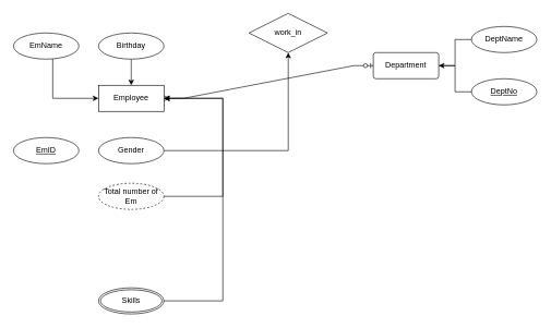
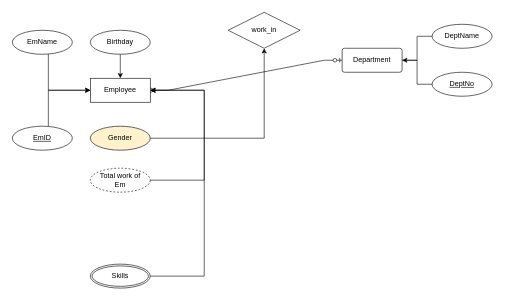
  <mxCell id="0" />
  <mxCell id="1" parent="0" />
  <mxCell id="2" value="Employee" style="whiteSpace=wrap;html=1;align=center;" vertex="1" parent="1"><mxGeometry x="150" y="130" width="100" height="40" as="geometry" /></mxCell>
+ <mxCell id="3" style="edgeStyle=orthogonalEdgeStyle;rounded=0;orthogonalLoop=1;jettySize=auto;html=1;" edge="1" parent="1" source="4" target="2"><mxGeometry relative="1" as="geometry"><Array as="points"><mxPoint x="80" y="150" /></Array></mxGeometry></mxCell>
  <mxCell id="4" value="EmID" style="ellipse;whiteSpace=wrap;html=1;align=center;fontStyle=4;" vertex="1" parent="1"><mxGeometry x="20" y="210" width="100" height="40" as="geometry" /></mxCell>
  <mxCell id="5" value="Department" style="rounded=1;arcSize=10;whiteSpace=wrap;html=1;align=center;" vertex="1" parent="1"><mxGeometry x="570" y="80" width="100" height="40" as="geometry" /></mxCell>
  <mxCell id="6" style="edgeStyle=orthogonalEdgeStyle;rounded=0;orthogonalLoop=1;jettySize=auto;html=1;" edge="1" parent="1" source="7" target="2"><mxGeometry relative="1" as="geometry"><Array as="points"><mxPoint x="80" y="150" /></Array></mxGeometry></mxCell>
  <mxCell id="7" value="EmName" style="ellipse;whiteSpace=wrap;html=1;align=center;" vertex="1" parent="1"><mxGeometry x="20" y="50" width="100" height="40" as="geometry" /></mxCell>
  <mxCell id="8" style="edgeStyle=orthogonalEdgeStyle;rounded=0;orthogonalLoop=1;jettySize=auto;html=1;" edge="1" parent="1" source="9" target="2"><mxGeometry relative="1" as="geometry" /></mxCell>
  <mxCell id="9" value="Birthday" style="ellipse;whiteSpace=wrap;html=1;align=center;" vertex="1" parent="1"><mxGeometry x="150" y="50" width="100" height="40" as="geometry" /></mxCell>
  <mxCell id="10" style="edgeStyle=orthogonalEdgeStyle;rounded=0;orthogonalLoop=1;jettySize=auto;html=1;" edge="1" parent="1" source="11" target="20"><mxGeometry relative="1" as="geometry" /></mxCell>
- <mxCell id="11" value="Gender" style="ellipse;whiteSpace=wrap;html=1;align=center;" vertex="1" parent="1"><mxGeometry x="150" y="210" width="100" height="40" as="geometry" /></mxCell>
+ <mxCell id="11" value="Gender" style="ellipse;whiteSpace=wrap;html=1;align=center;fillColor=#fff2cc;" vertex="1" parent="1"><mxGeometry x="150" y="210" width="100" height="40" as="geometry" /></mxCell>
  <mxCell id="12" style="edgeStyle=orthogonalEdgeStyle;rounded=0;orthogonalLoop=1;jettySize=auto;html=1;entryX=1;entryY=0.5;entryDx=0;entryDy=0;" edge="1" parent="1" source="13" target="2"><mxGeometry relative="1" as="geometry"><Array as="points"><mxPoint x="340" y="150" /></Array></mxGeometry></mxCell>
  <mxCell id="13" value="Skills" style="ellipse;shape=doubleEllipse;margin=3;whiteSpace=wrap;html=1;align=center;" vertex="1" parent="1"><mxGeometry x="150" y="440" width="100" height="40" as="geometry" /></mxCell>
  <mxCell id="14" style="edgeStyle=orthogonalEdgeStyle;rounded=0;orthogonalLoop=1;jettySize=auto;html=1;entryX=1;entryY=0.5;entryDx=0;entryDy=0;" edge="1" parent="1" source="15" target="2"><mxGeometry relative="1" as="geometry"><Array as="points"><mxPoint x="340" y="150" /></Array></mxGeometry></mxCell>
- <mxCell id="15" value="Total number of &lt;br&gt;Em" style="ellipse;whiteSpace=wrap;html=1;align=center;dashed=1;" vertex="1" parent="1"><mxGeometry x="150" y="280" width="100" height="40" as="geometry" /></mxCell>
+ <mxCell id="15" value="Total work of &lt;br&gt;Em" style="ellipse;whiteSpace=wrap;html=1;align=center;dashed=1;" vertex="1" parent="1"><mxGeometry x="150" y="280" width="100" height="40" as="geometry" /></mxCell>
  <mxCell id="16" style="edgeStyle=orthogonalEdgeStyle;rounded=0;orthogonalLoop=1;jettySize=auto;html=1;entryX=1;entryY=0.5;entryDx=0;entryDy=0;" edge="1" parent="1" source="17" target="5"><mxGeometry relative="1" as="geometry"><mxPoint x="690" y="100" as="targetPoint" /></mxGeometry></mxCell>
  <mxCell id="17" value="DeptNo" style="ellipse;whiteSpace=wrap;html=1;align=center;fontStyle=4;" vertex="1" parent="1"><mxGeometry x="720" y="120" width="100" height="40" as="geometry" /></mxCell>
  <mxCell id="18" style="edgeStyle=orthogonalEdgeStyle;rounded=0;orthogonalLoop=1;jettySize=auto;html=1;endArrow=none;" edge="1" parent="1" source="19" target="5"><mxGeometry relative="1" as="geometry" /></mxCell>
  <mxCell id="19" value="DeptName" style="ellipse;whiteSpace=wrap;html=1;align=center;" vertex="1" parent="1"><mxGeometry x="720" y="40" width="100" height="40" as="geometry" /></mxCell>
  <mxCell id="20" value="work_in" style="shape=rhombus;perimeter=rhombusPerimeter;whiteSpace=wrap;html=1;align=center;" vertex="1" parent="1"><mxGeometry x="380" width="120" height="60" as="geometry" y="20" /></mxCell>
  <mxCell id="21" value="" style="edgeStyle=entityRelationEdgeStyle;fontSize=12;html=1;endArrow=ERoneToMany;startArrow=ERzeroToOne;rounded=0;" edge="1" parent="1" source="5" target="2"><mxGeometry width="100" height="100" relative="1" as="geometry"><mxPoint x="685" y="270" as="sourcePoint" /><mxPoint x="320" y="260" as="targetPoint" /></mxGeometry></mxCell>
